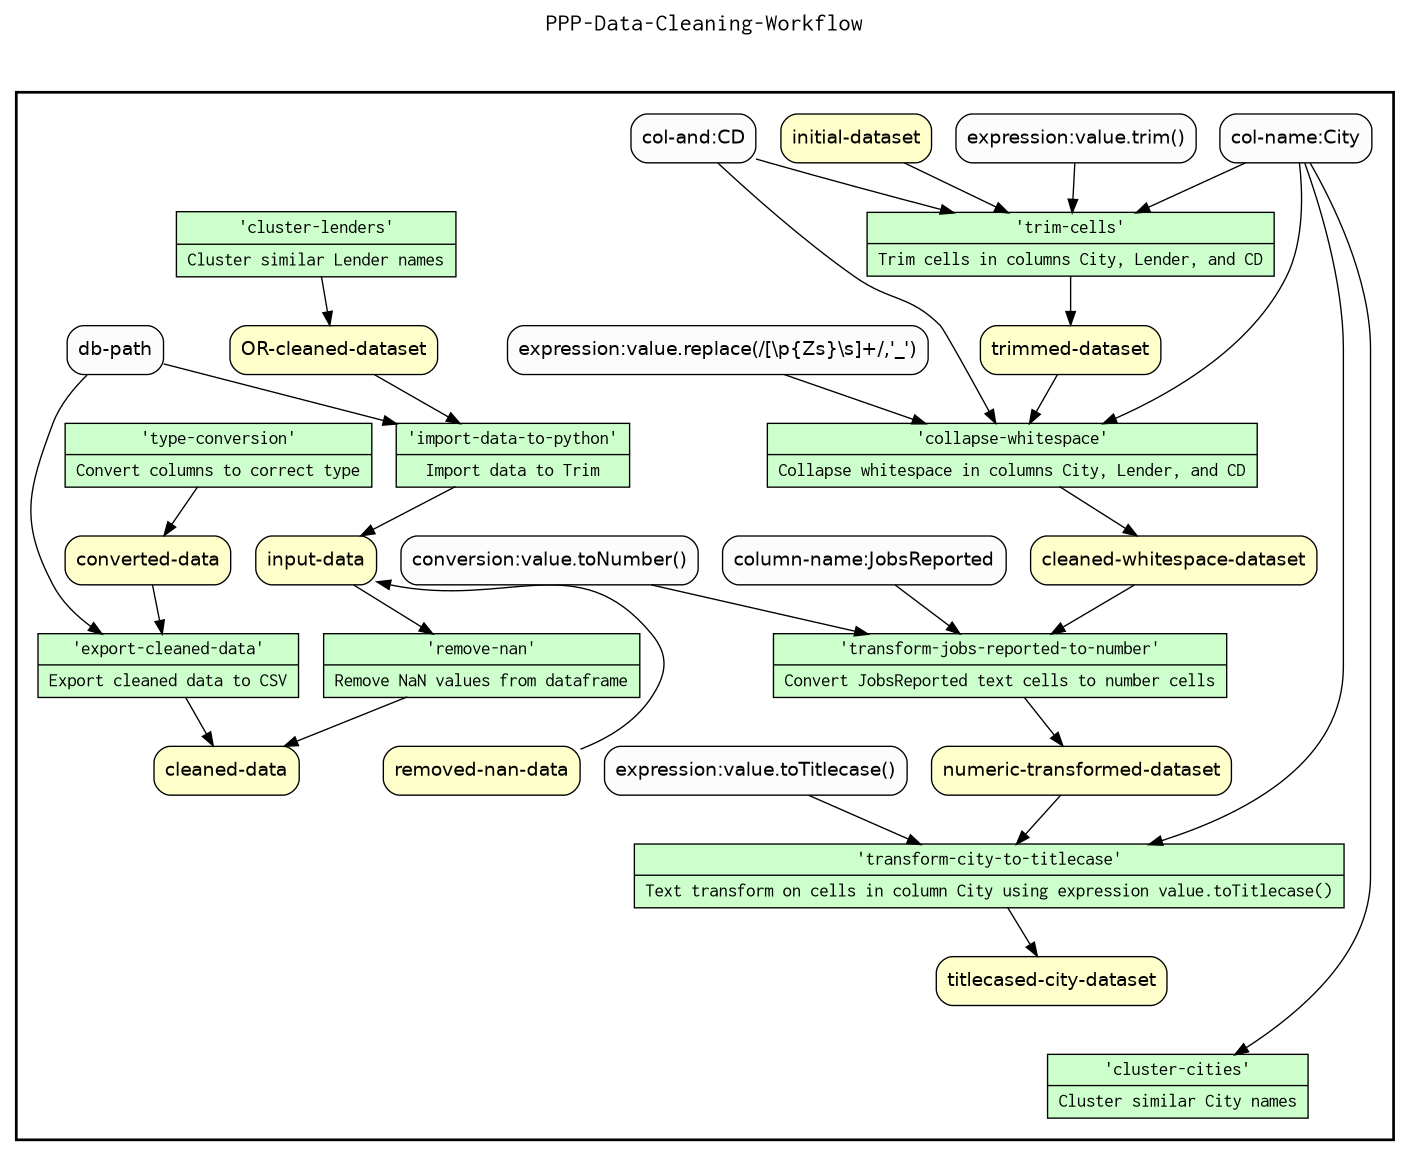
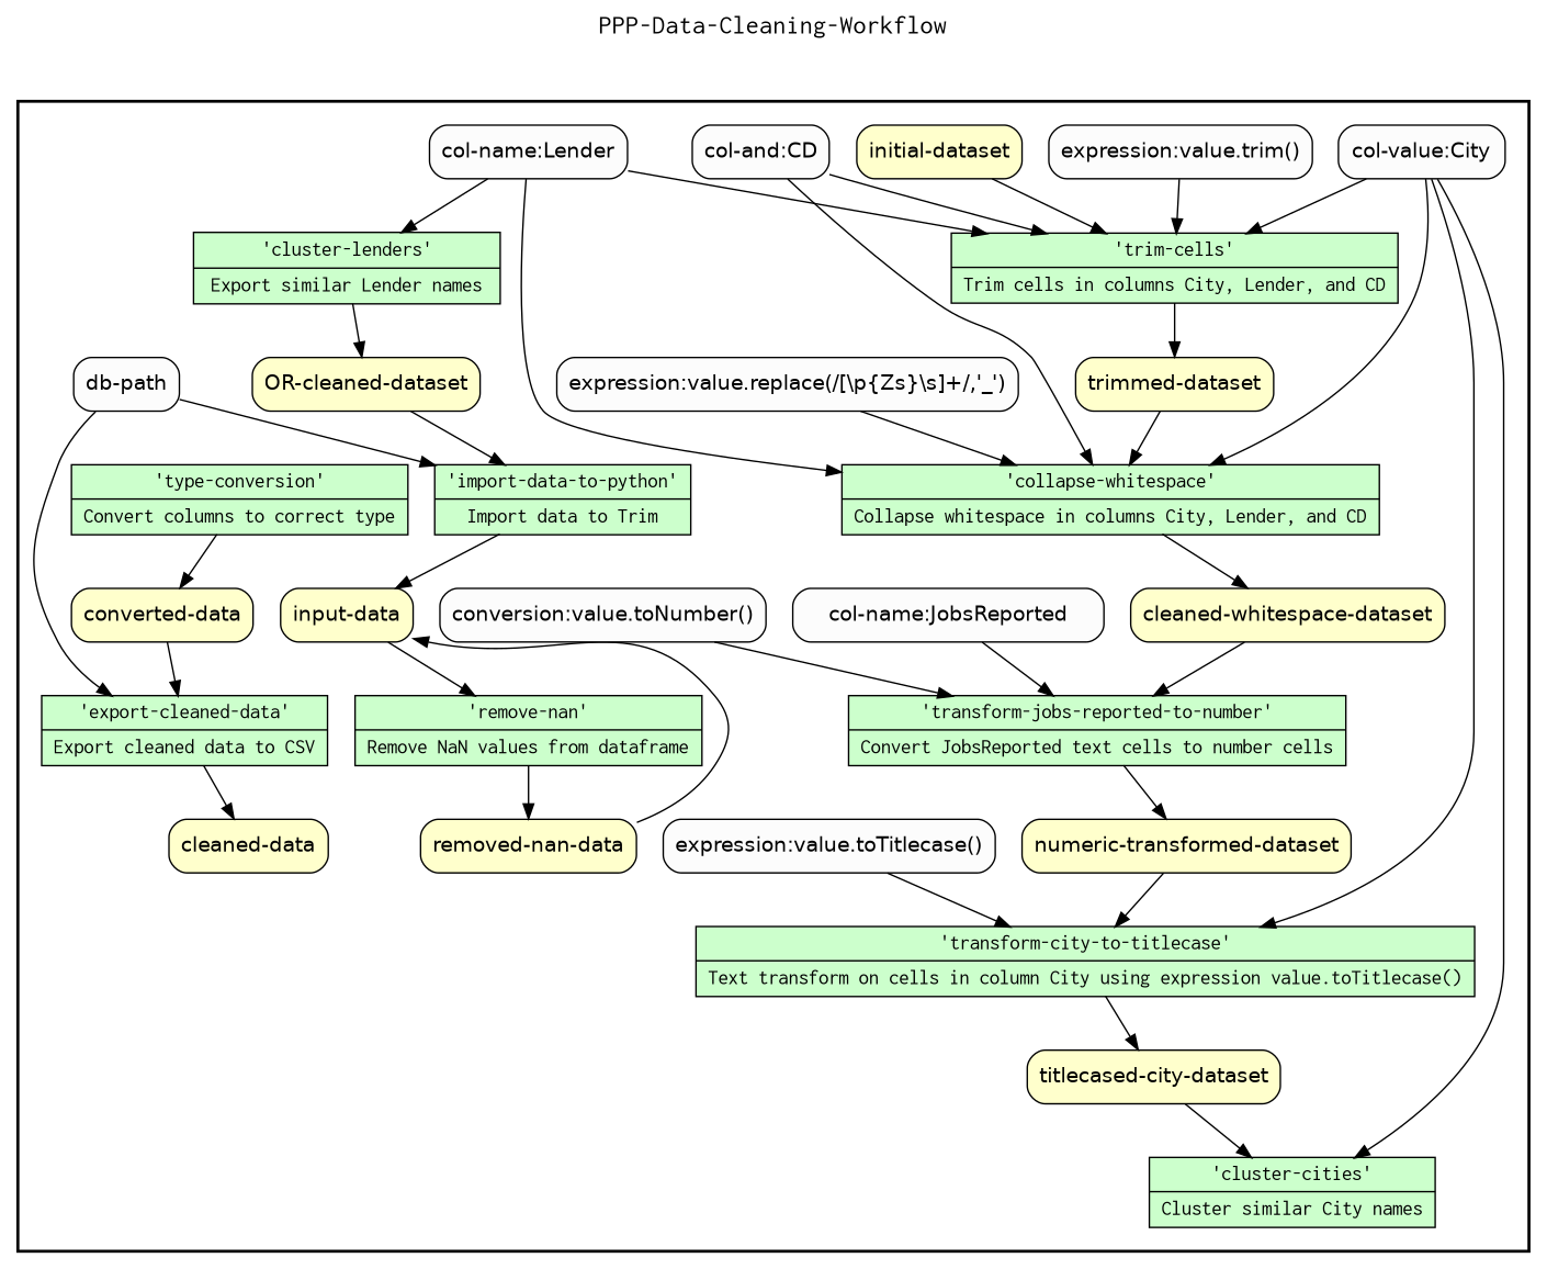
  digraph {
    fontname=Courier
    fontsize=18
    label="PPP-Data-Cleaning-Workflow"
    labelloc=t
    rankdir=TB
    node [fillcolor="#CCFFCC" fontname=Helvetica peripheries=1 shape=box style="rounded,filled"]
    n1 [fontname=Courier label="{<f0> 'trim-cells' |<f1> Trim cells in columns City, Lender, and CD}" rankdir=LR shape=record style=filled]
    "trimmed-dataset" [fillcolor="#FFFFCC"]
    n3 [fontname=Courier label="{<f0> 'collapse-whitespace' |<f1> Collapse whitespace in columns City, Lender, and CD}" rankdir=LR shape=record style=filled]
    "cleaned-whitespace-dataset" [fillcolor="#FFFFCC"]
    n5 [fontname=Courier label="{<f0> 'transform-jobs-reported-to-number' |<f1> Convert JobsReported text cells to number cells}" rankdir=LR shape=record style=filled]
    "numeric-transformed-dataset" [fillcolor="#FFFFCC"]
    n7 [fontname=Courier label="{<f0> 'transform-city-to-titlecase' |<f1> Text transform on cells in column City using expression value.toTitlecase()}" rankdir=LR shape=record style=filled]
    "titlecased-city-dataset" [fillcolor="#FFFFCC"]
    n9 [fontname=Courier label="{<f0> 'cluster-cities' |<f1> Cluster similar City names}" rankdir=LR shape=record style=filled]
-   n10 [fontname=Courier label="{<f0> 'cluster-lenders' |<f1> Cluster similar Lender names}" rankdir=LR shape=record style=filled]
+   n10 [fontname=Courier label="{<f0> 'cluster-lenders' |<f1> Export similar Lender names}" rankdir=LR shape=record style=filled]
    "OR-cleaned-dataset" [fillcolor="#FFFFCC"]
    n12 [fontname=Courier label="{<f0> 'import-data-to-python' |<f1> Import data to Trim}" rankdir=LR shape=record style=filled]
    "input-data" [fillcolor="#FFFFCC"]
    n14 [fontname=Courier label="{<f0> 'remove-nan' |<f1> Remove NaN values from dataframe}" rankdir=LR shape=record style=filled]
    "removed-nan-data" [fillcolor="#FFFFCC"]
    n16 [fontname=Courier label="{<f0> 'type-conversion' |<f1> Convert columns to correct type}" rankdir=LR shape=record style=filled]
    "converted-data" [fillcolor="#FFFFCC"]
    n18 [fontname=Courier label="{<f0> 'export-cleaned-data' |<f1> Export cleaned data to CSV}" rankdir=LR shape=record style=filled]
    "cleaned-data" [fillcolor="#FFFFCC"]
    "initial-dataset" [fillcolor="#FFFFCC"]
-   "col-name:City" [fillcolor="#FCFCFC"]
+   "col-name:City" [fillcolor="#FCFCFC" label="col-value:City"]
+   "col-name:Lender" [fillcolor="#FCFCFC"]
    n23 [fillcolor="#FCFCFC" label="col-and:CD"]
    "expression:value.trim()" [fillcolor="#FCFCFC"]
    "expression:value.replace(/[\\p{Zs}\\s]+/,'_')" [fillcolor="#FCFCFC"]
-   "col-name:JobsReported" [fillcolor="#FCFCFC" label="column-name:JobsReported"]
+   "col-name:JobsReported" [fillcolor="#FCFCFC"]
    n27 [fillcolor="#FCFCFC" label="conversion:value.toNumber()"]
    "expression:value.toTitlecase()" [fillcolor="#FCFCFC"]
    "db-path" [fillcolor="#FCFCFC"]
    subgraph cluster_1 {
      color=black
      label=""
      penwidth=2
      subgraph cluster_2 {
        color=white
        label=""
        penwidth=2
        n1
        "trimmed-dataset"
        n3
        "cleaned-whitespace-dataset"
        n5
        "numeric-transformed-dataset"
        n7
        "titlecased-city-dataset"
        n9
        n10
        "OR-cleaned-dataset"
        n12
        "input-data"
        n14
        "removed-nan-data"
        n16
        "converted-data"
        n18
        "cleaned-data"
        "initial-dataset"
        "col-name:City"
+       "col-name:Lender"
        n23
        "expression:value.trim()"
        "expression:value.replace(/[\\p{Zs}\\s]+/,'_')"
        "col-name:JobsReported"
        n27
        "expression:value.toTitlecase()"
        "db-path"
      }
    }
    n1 -> "trimmed-dataset"
    "trimmed-dataset" -> n3
    n3 -> "cleaned-whitespace-dataset"
    "cleaned-whitespace-dataset" -> n5
    n5 -> "numeric-transformed-dataset"
    "numeric-transformed-dataset" -> n7
    n7 -> "titlecased-city-dataset"
+   "titlecased-city-dataset" -> n9
    n10 -> "OR-cleaned-dataset"
    "OR-cleaned-dataset" -> n12
    n12 -> "input-data"
    "input-data" -> n14
-   n14 -> "cleaned-data"
+   n14 -> "removed-nan-data"
    "removed-nan-data" -> "input-data"
    n16 -> "converted-data"
    "converted-data" -> n18
    n18 -> "cleaned-data"
    "initial-dataset" -> n1
    "col-name:City" -> n1
    "col-name:City" -> n3
    "col-name:City" -> n7
    "col-name:City" -> n9
+   "col-name:Lender" -> n1
+   "col-name:Lender" -> n3
+   "col-name:Lender" -> n10
    n23 -> n1
    n23 -> n3
    "expression:value.trim()" -> n1
    "expression:value.replace(/[\\p{Zs}\\s]+/,'_')" -> n3
    "col-name:JobsReported" -> n5
    n27 -> n5
    "expression:value.toTitlecase()" -> n7
    "db-path" -> n12
    "db-path" -> n18
  }
